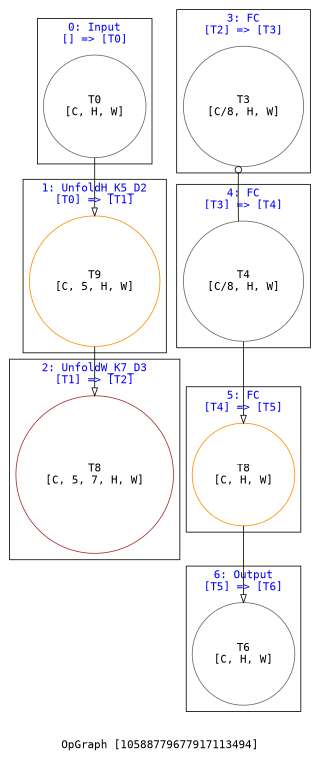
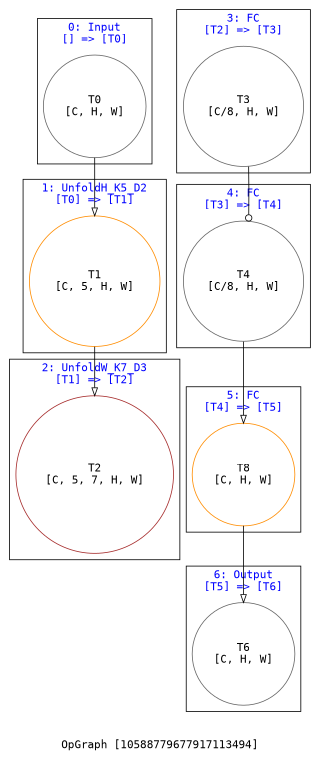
  digraph {
    fontname="DejaVu Sans Mono"
    label="OpGraph [10588779677917113494]"
    node [color=gray40 fontname="DejaVu Sans Mono" shape=circle]
    edge [arrowhead=onormal fontname="DejaVu Sans Mono"]
    n1 [label="T0\n[C, H, W]"]
-   n2 [color=darkorange label="T9\n[C, 5, H, W]"]
-   n3 [color=brown label="T8\n[C, 5, 7, H, W]"]
+   n2 [color=darkorange label="T1\n[C, 5, H, W]"]
+   n3 [color=brown label="T2\n[C, 5, 7, H, W]"]
    n4 [label="T3\n[C/8, H, W]"]
    n5 [label="T4\n[C/8, H, W]"]
    n6 [color=darkorange label="T8\n[C, H, W]"]
    n7 [label="T6\n[C, H, W]"]
    subgraph sub_1 {
      n1
      n2
      n3
      n4
      n5
      n6
      n7
    }
    subgraph cluster_2 {
      fontcolor=blue
      label="0: Input\n[] => [T0]"
      n1
    }
    subgraph cluster_3 {
      fontcolor=blue
      label="1: UnfoldH_K5_D2\n[T0] => [T1]"
      n2
    }
    subgraph cluster_4 {
      fontcolor=blue
      label="2: UnfoldW_K7_D3\n[T1] => [T2]"
      n3
    }
    subgraph cluster_5 {
      fontcolor=blue
      label="3: FC\n[T2] => [T3]"
      n4
    }
    subgraph cluster_6 {
      fontcolor=blue
      label="4: FC\n[T3] => [T4]"
      n5
    }
    subgraph cluster_7 {
      fontcolor=blue
      label="5: FC\n[T4] => [T5]"
      n6
    }
    subgraph cluster_8 {
      fontcolor=blue
      label="6: Output\n[T5] => [T6]"
      n7
    }
    n1 -> n2
    n2 -> n3
-   n5 -> n4 [arrowhead=odot]
+   n4 -> n5 [arrowhead=odot]
    n5 -> n6
    n6 -> n7
  }
